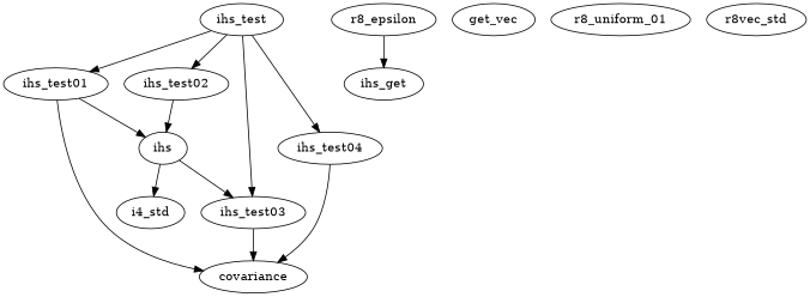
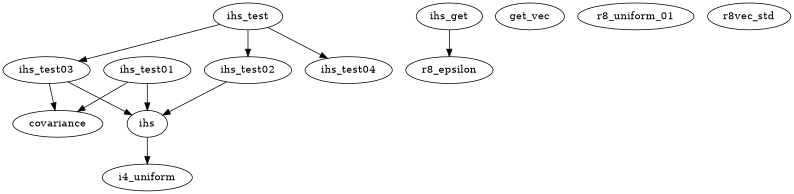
  digraph {
    fontname="DejaVu Serif"
    node [fontname="DejaVu Serif"]
    edge [fontname="DejaVu Serif"]
    ihs
-   i4_uniform [label=i4_std]
+   i4_uniform
    ihs_test
    ihs_test01
    ihs_test02
    ihs_test03
    ihs_test04
    covariance
    n9 [label=ihs_get]
    r8_epsilon
    n11 [label=get_vec]
    r8_uniform_01
    r8vec_std
    ihs -> i4_uniform
-   ihs_test -> ihs_test01
    ihs_test -> ihs_test02
    ihs_test -> ihs_test03
    ihs_test -> ihs_test04
    ihs_test01 -> ihs
    ihs_test01 -> covariance
    ihs_test02 -> ihs
-   ihs -> ihs_test03
+   ihs_test03 -> ihs
    ihs_test03 -> covariance
-   ihs_test04 -> covariance
-   r8_epsilon -> n9
+   n9 -> r8_epsilon
  }
